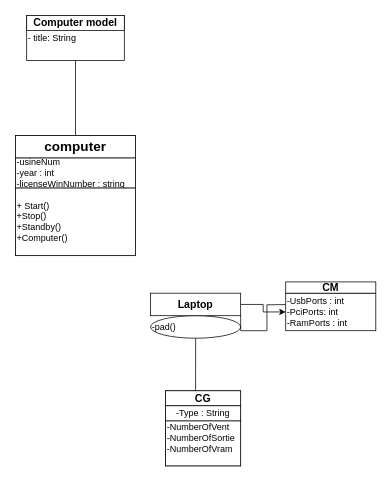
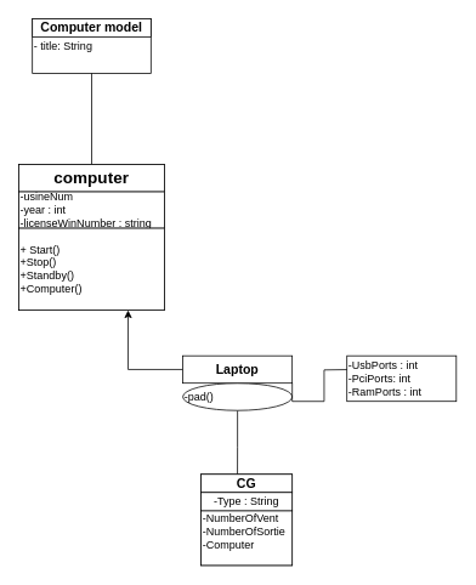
  <mxCell id="0" />
  <mxCell id="1" parent="0" />
  <mxCell id="2" value="" style="whiteSpace=wrap;html=1;aspect=fixed;" vertex="1" parent="1"><mxGeometry x="20" y="180" width="160" height="160" as="geometry" /></mxCell>
  <mxCell id="3" style="edgeStyle=orthogonalEdgeStyle;rounded=0;orthogonalLoop=1;jettySize=auto;html=1;" edge="1" parent="1" source="4" target="13"><mxGeometry relative="1" as="geometry" /></mxCell>
  <mxCell id="4" value="&lt;h2&gt;computer&lt;br&gt;&lt;/h2&gt;" style="rounded=0;whiteSpace=wrap;html=1;align=center;" vertex="1" parent="1"><mxGeometry x="20" y="180" width="160" height="30" as="geometry" /></mxCell>
  <mxCell id="5" value="&lt;div align=&quot;left&quot;&gt;-usineNum&lt;/div&gt;&lt;div align=&quot;left&quot;&gt;-year : int&lt;/div&gt;&lt;div align=&quot;left&quot;&gt;-licenseWinNumber : string&lt;br&gt;&lt;/div&gt;" style="rounded=0;whiteSpace=wrap;html=1;align=left;" vertex="1" parent="1"><mxGeometry x="20" y="210" width="160" height="40" as="geometry" /></mxCell>
  <mxCell id="6" value="&lt;div&gt;+ Start()&lt;/div&gt;&lt;div&gt;+Stop()&lt;/div&gt;&lt;div&gt;+Standby()&lt;/div&gt;&lt;div&gt;+Computer()&lt;br&gt;&lt;/div&gt;" style="rounded=0;whiteSpace=wrap;html=1;align=left;" vertex="1" parent="1"><mxGeometry x="20" y="250" width="160" height="90" as="geometry" /></mxCell>
  <mxCell id="7" style="edgeStyle=orthogonalEdgeStyle;rounded=0;orthogonalLoop=1;jettySize=auto;html=1;exitX=0.5;exitY=1;exitDx=0;exitDy=0;" edge="1" parent="1" source="8"><mxGeometry relative="1" as="geometry"><mxPoint x="259.857" y="530" as="targetPoint" /></mxGeometry></mxCell>
  <mxCell id="8" value="-pad()" style="ellipse;whiteSpace=wrap;html=1;align=left;" vertex="1" parent="1"><mxGeometry x="200" y="420" width="120" height="30" as="geometry" /></mxCell>
- <mxCell id="9" style="edgeStyle=orthogonalEdgeStyle;rounded=0;orthogonalLoop=1;jettySize=auto;html=1;" edge="1" parent="1" source="11" target="17"><mxGeometry relative="1" as="geometry" /></mxCell>
+ <mxCell id="9" style="edgeStyle=orthogonalEdgeStyle;rounded=0;orthogonalLoop=1;jettySize=auto;html=1;entryX=0.75;entryY=1;entryDx=0;entryDy=0;" edge="1" parent="1" source="11" target="6"><mxGeometry relative="1" as="geometry" /></mxCell>
  <mxCell id="10" style="edgeStyle=orthogonalEdgeStyle;rounded=0;orthogonalLoop=1;jettySize=auto;html=1;exitX=1;exitY=1;exitDx=0;exitDy=0;" edge="1" parent="1" source="11"><mxGeometry relative="1" as="geometry"><mxPoint x="390" y="405" as="targetPoint" /></mxGeometry></mxCell>
  <mxCell id="11" value="&lt;h3&gt;Laptop&lt;/h3&gt;" style="rounded=0;whiteSpace=wrap;html=1;align=center;" vertex="1" parent="1"><mxGeometry x="200" y="390" width="120" height="30" as="geometry" /></mxCell>
  <mxCell id="12" value="&lt;div align=&quot;left&quot;&gt;- title: String&lt;br&gt;&lt;/div&gt;" style="rounded=0;whiteSpace=wrap;html=1;align=left;" vertex="1" parent="1"><mxGeometry x="35" y="20" width="130" height="60" as="geometry" /></mxCell>
  <mxCell id="13" value="&lt;h3&gt;Computer model&lt;/h3&gt;" style="rounded=0;whiteSpace=wrap;html=1;align=center;" vertex="1" parent="1"><mxGeometry x="35" y="20" width="130" height="20" as="geometry" /></mxCell>
  <mxCell id="14" value="" style="whiteSpace=wrap;html=1;aspect=fixed;align=left;" vertex="1" parent="1"><mxGeometry x="220" y="520" width="100" height="100" as="geometry" /></mxCell>
  <mxCell id="15" value="&lt;h3 align=&quot;center&quot;&gt;CG&lt;/h3&gt;" style="rounded=0;whiteSpace=wrap;html=1;align=center;" vertex="1" parent="1"><mxGeometry x="220" y="520" width="100" height="20" as="geometry" /></mxCell>
- <mxCell id="16" value="&lt;div align=&quot;left&quot;&gt;-NumberOfVent&lt;/div&gt;&lt;div align=&quot;left&quot;&gt;-NumberOfSortie&lt;/div&gt;&lt;div align=&quot;left&quot;&gt;-NumberOfVram&lt;br&gt;&lt;/div&gt;&lt;div align=&quot;left&quot;&gt;&lt;br&gt;&lt;/div&gt;" style="rounded=0;whiteSpace=wrap;html=1;align=left;" vertex="1" parent="1"><mxGeometry x="220" y="560" width="100" height="60" as="geometry" /></mxCell>
+ <mxCell id="16" value="&lt;div align=&quot;left&quot;&gt;-NumberOfVent&lt;/div&gt;&lt;div align=&quot;left&quot;&gt;-NumberOfSortie&lt;/div&gt;&lt;div align=&quot;left&quot;&gt;-Computer&lt;br&gt;&lt;/div&gt;&lt;div align=&quot;left&quot;&gt;&lt;br&gt;&lt;/div&gt;" style="rounded=0;whiteSpace=wrap;html=1;align=left;" vertex="1" parent="1"><mxGeometry x="220" y="560" width="100" height="60" as="geometry" /></mxCell>
  <mxCell id="17" value="&lt;div&gt;-UsbPorts : int&lt;/div&gt;&lt;div&gt;-PciPorts: int&lt;/div&gt;&lt;div&gt;-RamPorts : int&lt;br&gt;&lt;/div&gt;" style="rounded=0;whiteSpace=wrap;html=1;align=left;" vertex="1" parent="1"><mxGeometry x="380" y="390" width="120" height="50" as="geometry" /></mxCell>
- <mxCell id="18" value="&lt;h3 align=&quot;center&quot;&gt;&lt;span style=&quot;white-space: pre&quot;&gt;CM&lt;/span&gt;&lt;/h3&gt;" style="rounded=0;whiteSpace=wrap;html=1;align=center;" vertex="1" parent="1"><mxGeometry x="380" y="375" width="120" height="15" as="geometry" /></mxCell>
  <mxCell id="19" value="-Type : String" style="rounded=0;whiteSpace=wrap;html=1;align=center;" vertex="1" parent="1"><mxGeometry x="220" y="540" width="100" height="20" as="geometry" /></mxCell>
